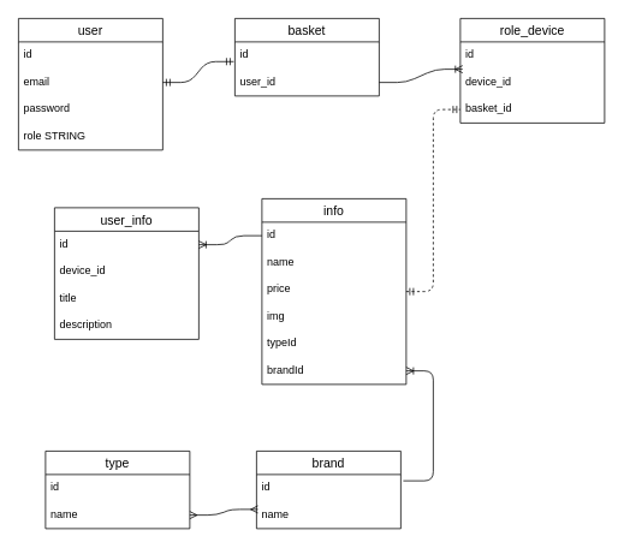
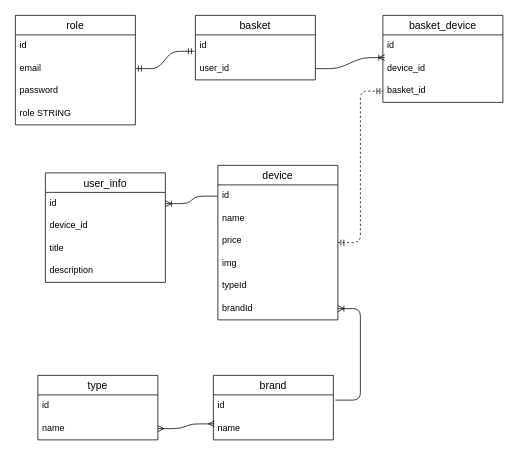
  <mxCell id="0" />
  <mxCell id="1" parent="0" />
- <mxCell id="2" value="user" style="swimlane;fontStyle=0;childLayout=stackLayout;horizontal=1;startSize=26;horizontalStack=0;resizeParent=1;resizeParentMax=0;resizeLast=0;collapsible=1;marginBottom=0;align=center;fontSize=14;" vertex="1" parent="1"><mxGeometry x="20" y="20" width="160" height="146" as="geometry" /></mxCell>
+ <mxCell id="2" value="role" style="swimlane;fontStyle=0;childLayout=stackLayout;horizontal=1;startSize=26;horizontalStack=0;resizeParent=1;resizeParentMax=0;resizeLast=0;collapsible=1;marginBottom=0;align=center;fontSize=14;" vertex="1" parent="1"><mxGeometry x="20" y="20" width="160" height="146" as="geometry" /></mxCell>
  <mxCell id="3" value="id" style="text;strokeColor=none;fillColor=none;spacingLeft=4;spacingRight=4;overflow=hidden;rotatable=0;points=[[0,0.5],[1,0.5]];portConstraint=eastwest;fontSize=12;" vertex="1" parent="2"><mxGeometry y="26" width="160" height="30" as="geometry" /></mxCell>
  <mxCell id="4" value="email" style="text;strokeColor=none;fillColor=none;spacingLeft=4;spacingRight=4;overflow=hidden;rotatable=0;points=[[0,0.5],[1,0.5]];portConstraint=eastwest;fontSize=12;" vertex="1" parent="2"><mxGeometry y="56" width="160" height="30" as="geometry" /></mxCell>
  <mxCell id="5" value="password" style="text;strokeColor=none;fillColor=none;spacingLeft=4;spacingRight=4;overflow=hidden;rotatable=0;points=[[0,0.5],[1,0.5]];portConstraint=eastwest;fontSize=12;" vertex="1" parent="2"><mxGeometry y="86" width="160" height="30" as="geometry" /></mxCell>
  <mxCell id="6" value="role STRING" style="text;strokeColor=none;fillColor=none;spacingLeft=4;spacingRight=4;overflow=hidden;rotatable=0;points=[[0,0.5],[1,0.5]];portConstraint=eastwest;fontSize=12;" vertex="1" parent="2"><mxGeometry y="116" width="160" height="30" as="geometry" /></mxCell>
  <mxCell id="7" value="basket" style="swimlane;fontStyle=0;childLayout=stackLayout;horizontal=1;startSize=26;horizontalStack=0;resizeParent=1;resizeParentMax=0;resizeLast=0;collapsible=1;marginBottom=0;align=center;fontSize=14;" vertex="1" parent="1"><mxGeometry x="260" y="20" width="160" height="86" as="geometry" /></mxCell>
  <mxCell id="8" value="id" style="text;strokeColor=none;fillColor=none;spacingLeft=4;spacingRight=4;overflow=hidden;rotatable=0;points=[[0,0.5],[1,0.5]];portConstraint=eastwest;fontSize=12;" vertex="1" parent="7"><mxGeometry y="26" width="160" height="30" as="geometry" /></mxCell>
  <mxCell id="9" value="user_id" style="text;strokeColor=none;fillColor=none;spacingLeft=4;spacingRight=4;overflow=hidden;rotatable=0;points=[[0,0.5],[1,0.5]];portConstraint=eastwest;fontSize=12;" vertex="1" parent="7"><mxGeometry y="56" width="160" height="30" as="geometry" /></mxCell>
  <mxCell id="10" value="" style="edgeStyle=entityRelationEdgeStyle;fontSize=12;html=1;endArrow=ERmandOne;startArrow=ERmandOne;rounded=1;entryX=-0.008;entryY=0.729;entryDx=0;entryDy=0;entryPerimeter=0;exitX=1;exitY=0.5;exitDx=0;exitDy=0;" edge="1" parent="1" source="4" target="8"><mxGeometry width="100" height="100" relative="1" as="geometry"><mxPoint x="200" y="290" as="sourcePoint" /><mxPoint x="300" y="190" as="targetPoint" /></mxGeometry></mxCell>
- <mxCell id="11" value="info" style="swimlane;fontStyle=0;childLayout=stackLayout;horizontal=1;startSize=26;horizontalStack=0;resizeParent=1;resizeParentMax=0;resizeLast=0;collapsible=1;marginBottom=0;align=center;fontSize=14;" vertex="1" parent="1"><mxGeometry x="290" y="220" width="160" height="206" as="geometry" /></mxCell>
+ <mxCell id="11" value="device" style="swimlane;fontStyle=0;childLayout=stackLayout;horizontal=1;startSize=26;horizontalStack=0;resizeParent=1;resizeParentMax=0;resizeLast=0;collapsible=1;marginBottom=0;align=center;fontSize=14;" vertex="1" parent="1"><mxGeometry x="290" y="220" width="160" height="206" as="geometry" /></mxCell>
  <mxCell id="12" value="id" style="text;strokeColor=none;fillColor=none;spacingLeft=4;spacingRight=4;overflow=hidden;rotatable=0;points=[[0,0.5],[1,0.5]];portConstraint=eastwest;fontSize=12;" vertex="1" parent="11"><mxGeometry y="26" width="160" height="30" as="geometry" /></mxCell>
  <mxCell id="13" value="name" style="text;strokeColor=none;fillColor=none;spacingLeft=4;spacingRight=4;overflow=hidden;rotatable=0;points=[[0,0.5],[1,0.5]];portConstraint=eastwest;fontSize=12;" vertex="1" parent="11"><mxGeometry y="56" width="160" height="30" as="geometry" /></mxCell>
  <mxCell id="14" value="price" style="text;strokeColor=none;fillColor=none;spacingLeft=4;spacingRight=4;overflow=hidden;rotatable=0;points=[[0,0.5],[1,0.5]];portConstraint=eastwest;fontSize=12;" vertex="1" parent="11"><mxGeometry y="86" width="160" height="30" as="geometry" /></mxCell>
  <mxCell id="15" value="img" style="text;strokeColor=none;fillColor=none;spacingLeft=4;spacingRight=4;overflow=hidden;rotatable=0;points=[[0,0.5],[1,0.5]];portConstraint=eastwest;fontSize=12;" vertex="1" parent="11"><mxGeometry y="116" width="160" height="30" as="geometry" /></mxCell>
  <mxCell id="16" value="typeId" style="text;strokeColor=none;fillColor=none;spacingLeft=4;spacingRight=4;overflow=hidden;rotatable=0;points=[[0,0.5],[1,0.5]];portConstraint=eastwest;fontSize=12;" vertex="1" parent="11"><mxGeometry y="146" width="160" height="30" as="geometry" /></mxCell>
  <mxCell id="17" value="brandId&#10;" style="text;strokeColor=none;fillColor=none;spacingLeft=4;spacingRight=4;overflow=hidden;rotatable=0;points=[[0,0.5],[1,0.5]];portConstraint=eastwest;fontSize=12;" vertex="1" parent="11"><mxGeometry y="176" width="160" height="30" as="geometry" /></mxCell>
  <mxCell id="18" value="type" style="swimlane;fontStyle=0;childLayout=stackLayout;horizontal=1;startSize=26;horizontalStack=0;resizeParent=1;resizeParentMax=0;resizeLast=0;collapsible=1;marginBottom=0;align=center;fontSize=14;" vertex="1" parent="1"><mxGeometry x="50" y="500" width="160" height="86" as="geometry" /></mxCell>
  <mxCell id="19" value="id" style="text;strokeColor=none;fillColor=none;spacingLeft=4;spacingRight=4;overflow=hidden;rotatable=0;points=[[0,0.5],[1,0.5]];portConstraint=eastwest;fontSize=12;" vertex="1" parent="18"><mxGeometry y="26" width="160" height="30" as="geometry" /></mxCell>
  <mxCell id="20" value="name" style="text;strokeColor=none;fillColor=none;spacingLeft=4;spacingRight=4;overflow=hidden;rotatable=0;points=[[0,0.5],[1,0.5]];portConstraint=eastwest;fontSize=12;" vertex="1" parent="18"><mxGeometry y="56" width="160" height="30" as="geometry" /></mxCell>
  <mxCell id="21" value="brand" style="swimlane;fontStyle=0;childLayout=stackLayout;horizontal=1;startSize=26;horizontalStack=0;resizeParent=1;resizeParentMax=0;resizeLast=0;collapsible=1;marginBottom=0;align=center;fontSize=14;" vertex="1" parent="1"><mxGeometry x="284" y="500" width="160" height="86" as="geometry" /></mxCell>
  <mxCell id="22" value="id" style="text;strokeColor=none;fillColor=none;spacingLeft=4;spacingRight=4;overflow=hidden;rotatable=0;points=[[0,0.5],[1,0.5]];portConstraint=eastwest;fontSize=12;" vertex="1" parent="21"><mxGeometry y="26" width="160" height="30" as="geometry" /></mxCell>
  <mxCell id="23" value="name" style="text;strokeColor=none;fillColor=none;spacingLeft=4;spacingRight=4;overflow=hidden;rotatable=0;points=[[0,0.5],[1,0.5]];portConstraint=eastwest;fontSize=12;" vertex="1" parent="21"><mxGeometry y="56" width="160" height="30" as="geometry" /></mxCell>
  <mxCell id="24" value="" style="edgeStyle=entityRelationEdgeStyle;fontSize=12;html=1;endArrow=ERmany;startArrow=ERmany;rounded=1;entryX=0.01;entryY=0.289;entryDx=0;entryDy=0;entryPerimeter=0;exitX=1;exitY=0.5;exitDx=0;exitDy=0;" edge="1" parent="1" source="20" target="23"><mxGeometry width="100" height="100" relative="1" as="geometry"><mxPoint x="300" y="610" as="sourcePoint" /><mxPoint x="400" y="510" as="targetPoint" /></mxGeometry></mxCell>
  <mxCell id="25" value="user_info" style="swimlane;fontStyle=0;childLayout=stackLayout;horizontal=1;startSize=26;horizontalStack=0;resizeParent=1;resizeParentMax=0;resizeLast=0;collapsible=1;marginBottom=0;align=center;fontSize=14;" vertex="1" parent="1"><mxGeometry x="60" y="230" width="160" height="146" as="geometry" /></mxCell>
  <mxCell id="26" value="id" style="text;strokeColor=none;fillColor=none;spacingLeft=4;spacingRight=4;overflow=hidden;rotatable=0;points=[[0,0.5],[1,0.5]];portConstraint=eastwest;fontSize=12;" vertex="1" parent="25"><mxGeometry y="26" width="160" height="30" as="geometry" /></mxCell>
  <mxCell id="27" value="device_id" style="text;strokeColor=none;fillColor=none;spacingLeft=4;spacingRight=4;overflow=hidden;rotatable=0;points=[[0,0.5],[1,0.5]];portConstraint=eastwest;fontSize=12;" vertex="1" parent="25"><mxGeometry y="56" width="160" height="30" as="geometry" /></mxCell>
  <mxCell id="28" value="title" style="text;strokeColor=none;fillColor=none;spacingLeft=4;spacingRight=4;overflow=hidden;rotatable=0;points=[[0,0.5],[1,0.5]];portConstraint=eastwest;fontSize=12;" vertex="1" parent="25"><mxGeometry y="86" width="160" height="30" as="geometry" /></mxCell>
  <mxCell id="29" value="description" style="text;strokeColor=none;fillColor=none;spacingLeft=4;spacingRight=4;overflow=hidden;rotatable=0;points=[[0,0.5],[1,0.5]];portConstraint=eastwest;fontSize=12;" vertex="1" parent="25"><mxGeometry y="116" width="160" height="30" as="geometry" /></mxCell>
  <mxCell id="30" value="" style="edgeStyle=entityRelationEdgeStyle;fontSize=12;html=1;endArrow=ERoneToMany;rounded=1;entryX=1;entryY=0.5;entryDx=0;entryDy=0;" edge="1" parent="1" source="12" target="26"><mxGeometry width="100" height="100" relative="1" as="geometry"><mxPoint x="260" y="170" as="sourcePoint" /><mxPoint x="330" y="160" as="targetPoint" /></mxGeometry></mxCell>
- <mxCell id="31" value="role_device" style="swimlane;fontStyle=0;childLayout=stackLayout;horizontal=1;startSize=26;horizontalStack=0;resizeParent=1;resizeParentMax=0;resizeLast=0;collapsible=1;marginBottom=0;align=center;fontSize=14;" vertex="1" parent="1"><mxGeometry x="510" y="20" width="160" height="116" as="geometry" /></mxCell>
+ <mxCell id="31" value="basket_device" style="swimlane;fontStyle=0;childLayout=stackLayout;horizontal=1;startSize=26;horizontalStack=0;resizeParent=1;resizeParentMax=0;resizeLast=0;collapsible=1;marginBottom=0;align=center;fontSize=14;" vertex="1" parent="1"><mxGeometry x="510" y="20" width="160" height="116" as="geometry" /></mxCell>
  <mxCell id="32" value="id" style="text;strokeColor=none;fillColor=none;spacingLeft=4;spacingRight=4;overflow=hidden;rotatable=0;points=[[0,0.5],[1,0.5]];portConstraint=eastwest;fontSize=12;" vertex="1" parent="31"><mxGeometry y="26" width="160" height="30" as="geometry" /></mxCell>
  <mxCell id="33" value="device_id" style="text;strokeColor=none;fillColor=none;spacingLeft=4;spacingRight=4;overflow=hidden;rotatable=0;points=[[0,0.5],[1,0.5]];portConstraint=eastwest;fontSize=12;" vertex="1" parent="31"><mxGeometry y="56" width="160" height="30" as="geometry" /></mxCell>
  <mxCell id="34" value="basket_id" style="text;strokeColor=none;fillColor=none;spacingLeft=4;spacingRight=4;overflow=hidden;rotatable=0;points=[[0,0.5],[1,0.5]];portConstraint=eastwest;fontSize=12;" vertex="1" parent="31"><mxGeometry y="86" width="160" height="30" as="geometry" /></mxCell>
  <mxCell id="35" value="" style="edgeStyle=entityRelationEdgeStyle;fontSize=12;html=1;endArrow=ERoneToMany;rounded=1;entryX=0.016;entryY=0.011;entryDx=0;entryDy=0;entryPerimeter=0;" edge="1" parent="1" source="9" target="33"><mxGeometry width="100" height="100" relative="1" as="geometry"><mxPoint x="400" y="230" as="sourcePoint" /><mxPoint x="500" y="130" as="targetPoint" /></mxGeometry></mxCell>
  <mxCell id="36" value="" style="edgeStyle=entityRelationEdgeStyle;fontSize=12;html=1;endArrow=ERmandOne;startArrow=ERmandOne;rounded=1;dashed=1;" edge="1" parent="1" source="11" target="34"><mxGeometry width="100" height="100" relative="1" as="geometry"><mxPoint x="360" y="319" as="sourcePoint" /><mxPoint x="620" y="210" as="targetPoint" /></mxGeometry></mxCell>
  <mxCell id="37" value="" style="edgeStyle=entityRelationEdgeStyle;fontSize=12;html=1;endArrow=ERoneToMany;rounded=1;exitX=1.017;exitY=0.233;exitDx=0;exitDy=0;exitPerimeter=0;" edge="1" parent="1" source="22" target="17"><mxGeometry width="100" height="100" relative="1" as="geometry"><mxPoint x="460" y="650" as="sourcePoint" /><mxPoint x="560" y="550" as="targetPoint" /></mxGeometry></mxCell>
